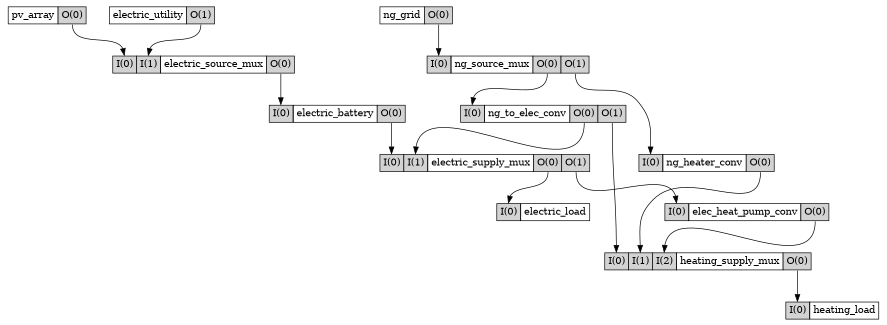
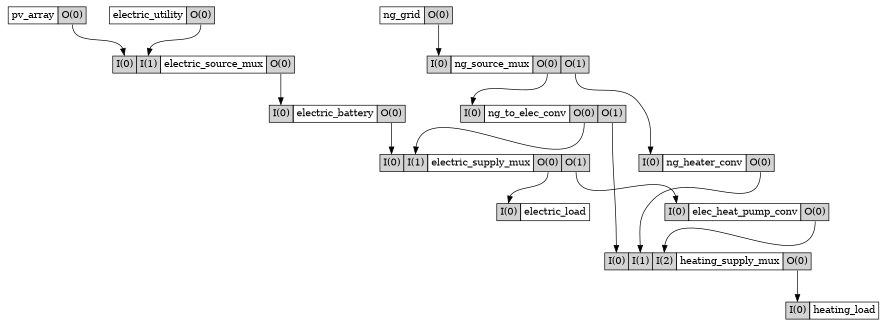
  digraph {
    node [shape=none]
    edge [headport="I0:n" tailport="O0:s"]
    n1 [label=<     <TABLE BORDER="0" CELLBORDER="1" CELLSPACING="0" CELLPADDING="4">       <TR>         <TD PORT="I0" BGCOLOR="lightgrey">I(0)</TD>         <TD PORT="name">elec_heat_pump_conv</TD>         <TD PORT="O0" BGCOLOR="lightgrey">O(0)</TD>       </TR>     </TABLE>>]
    n2 [label=<     <TABLE BORDER="0" CELLBORDER="1" CELLSPACING="0" CELLPADDING="4">       <TR>         <TD PORT="I0" BGCOLOR="lightgrey">I(0)</TD>         <TD PORT="I1" BGCOLOR="lightgrey">I(1)</TD>         <TD PORT="I2" BGCOLOR="lightgrey">I(2)</TD>         <TD PORT="name">heating_supply_mux</TD>         <TD PORT="O0" BGCOLOR="lightgrey">O(0)</TD>       </TR>     </TABLE>>]
    n3 [label=<     <TABLE BORDER="0" CELLBORDER="1" CELLSPACING="0" CELLPADDING="4">       <TR>         <TD PORT="I0" BGCOLOR="lightgrey">I(0)</TD>         <TD PORT="name">electric_battery</TD>         <TD PORT="O0" BGCOLOR="lightgrey">O(0)</TD>       </TR>     </TABLE>>]
    n4 [label=<     <TABLE BORDER="0" CELLBORDER="1" CELLSPACING="0" CELLPADDING="4">       <TR>         <TD PORT="I0" BGCOLOR="lightgrey">I(0)</TD>         <TD PORT="I1" BGCOLOR="lightgrey">I(1)</TD>         <TD PORT="name">electric_supply_mux</TD>         <TD PORT="O0" BGCOLOR="lightgrey">O(0)</TD>         <TD PORT="O1" BGCOLOR="lightgrey">O(1)</TD>       </TR>     </TABLE>>]
    n5 [label=<     <TABLE BORDER="0" CELLBORDER="1" CELLSPACING="0" CELLPADDING="4">       <TR>         <TD PORT="I0" BGCOLOR="lightgrey">I(0)</TD>         <TD PORT="name">electric_load</TD>       </TR>     </TABLE>>]
    n6 [label=<     <TABLE BORDER="0" CELLBORDER="1" CELLSPACING="0" CELLPADDING="4">       <TR>         <TD PORT="I0" BGCOLOR="lightgrey">I(0)</TD>         <TD PORT="I1" BGCOLOR="lightgrey">I(1)</TD>         <TD PORT="name">electric_source_mux</TD>         <TD PORT="O0" BGCOLOR="lightgrey">O(0)</TD>       </TR>     </TABLE>>]
-   n7 [label=<     <TABLE BORDER="0" CELLBORDER="1" CELLSPACING="0" CELLPADDING="4">       <TR>         <TD PORT="name">electric_utility</TD>         <TD PORT="O0" BGCOLOR="lightgrey">O(1)</TD>       </TR>     </TABLE>>]
+   n7 [label=<     <TABLE BORDER="0" CELLBORDER="1" CELLSPACING="0" CELLPADDING="4">       <TR>         <TD PORT="name">electric_utility</TD>         <TD PORT="O0" BGCOLOR="lightgrey">O(0)</TD>       </TR>     </TABLE>>]
    n8 [label=<     <TABLE BORDER="0" CELLBORDER="1" CELLSPACING="0" CELLPADDING="4">       <TR>         <TD PORT="I0" BGCOLOR="lightgrey">I(0)</TD>         <TD PORT="name">heating_load</TD>       </TR>     </TABLE>>]
    n9 [label=<     <TABLE BORDER="0" CELLBORDER="1" CELLSPACING="0" CELLPADDING="4">       <TR>         <TD PORT="name">ng_grid</TD>         <TD PORT="O0" BGCOLOR="lightgrey">O(0)</TD>       </TR>     </TABLE>>]
    n10 [label=<     <TABLE BORDER="0" CELLBORDER="1" CELLSPACING="0" CELLPADDING="4">       <TR>         <TD PORT="I0" BGCOLOR="lightgrey">I(0)</TD>         <TD PORT="name">ng_source_mux</TD>         <TD PORT="O0" BGCOLOR="lightgrey">O(0)</TD>         <TD PORT="O1" BGCOLOR="lightgrey">O(1)</TD>       </TR>     </TABLE>>]
    n11 [label=<     <TABLE BORDER="0" CELLBORDER="1" CELLSPACING="0" CELLPADDING="4">       <TR>         <TD PORT="I0" BGCOLOR="lightgrey">I(0)</TD>         <TD PORT="name">ng_heater_conv</TD>         <TD PORT="O0" BGCOLOR="lightgrey">O(0)</TD>       </TR>     </TABLE>>]
    n12 [label=<     <TABLE BORDER="0" CELLBORDER="1" CELLSPACING="0" CELLPADDING="4">       <TR>         <TD PORT="I0" BGCOLOR="lightgrey">I(0)</TD>         <TD PORT="name">ng_to_elec_conv</TD>         <TD PORT="O0" BGCOLOR="lightgrey">O(0)</TD>         <TD PORT="O1" BGCOLOR="lightgrey">O(1)</TD>       </TR>     </TABLE>>]
    n13 [label=<     <TABLE BORDER="0" CELLBORDER="1" CELLSPACING="0" CELLPADDING="4">       <TR>         <TD PORT="name">pv_array</TD>         <TD PORT="O0" BGCOLOR="lightgrey">O(0)</TD>       </TR>     </TABLE>>]
    n1 -> n2 [headport="I2:n"]
    n2 -> n8
    n3 -> n4
    n4 -> n1 [tailport="O1:s"]
    n4 -> n5
    n6 -> n3
    n7 -> n6 [headport="I1:n"]
    n9 -> n10
    n10 -> n11 [tailport="O1:s"]
    n10 -> n12
    n11 -> n2 [headport="I1:n"]
    n12 -> n2 [tailport="O1:s"]
    n12 -> n4 [headport="I1:n"]
    n13 -> n6
  }
